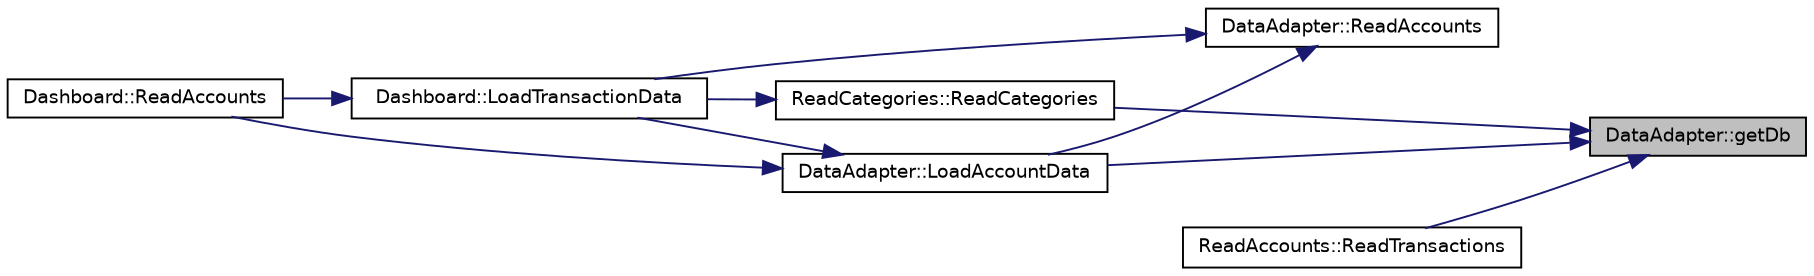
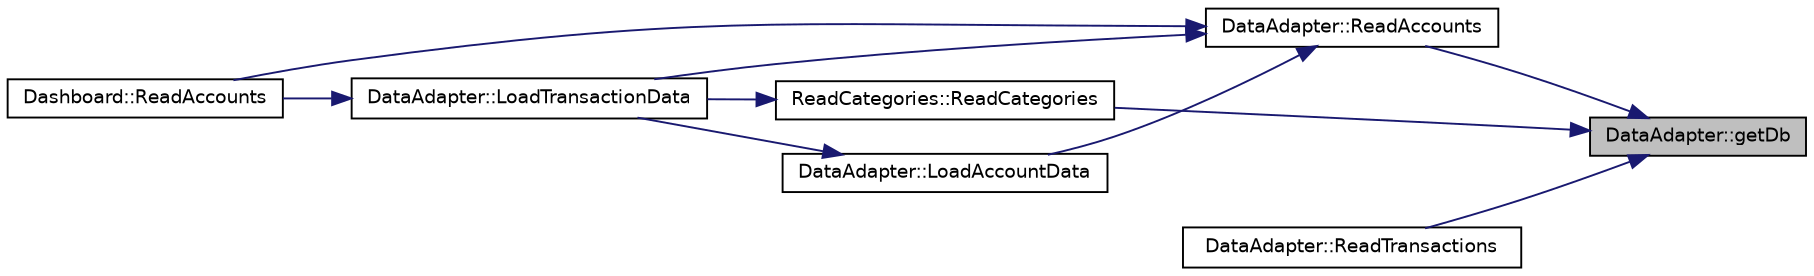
  digraph {
    rankdir=RL
    node [color=black fillcolor=white fontname=Helvetica fontsize=10 shape=record style=filled]
    edge [color=midnightblue dir=back fontname=Helvetica fontsize=10 labelfontname=Helvetica labelfontsize=10 style=solid]
    n1 [fillcolor=grey75 fontcolor=black height=0.2 label="DataAdapter::getDb" width=0.4]
    n2 [height=0.2 label="DataAdapter::ReadAccounts" width=0.4]
    n3 [height=0.2 label="ReadCategories::ReadCategories" width=0.4]
-   n4 [height=0.2 label="ReadAccounts::ReadTransactions" width=0.4]
+   n4 [height=0.2 label="DataAdapter::ReadTransactions" width=0.4]
    n5 [height=0.2 label="DataAdapter::LoadAccountData" width=0.4]
-   n6 [height=0.2 label="Dashboard::LoadTransactionData" width=0.4]
+   n6 [height=0.2 label="DataAdapter::LoadTransactionData" width=0.4]
    n7 [height=0.2 label="Dashboard::ReadAccounts" width=0.4]
-   n1 -> n5
+   n1 -> n2
    n1 -> n3
    n1 -> n4
    n2 -> n5
    n2 -> n6
    n3 -> n6
    n5 -> n6
-   n5 -> n7
+   n2 -> n7
    n6 -> n7
  }
